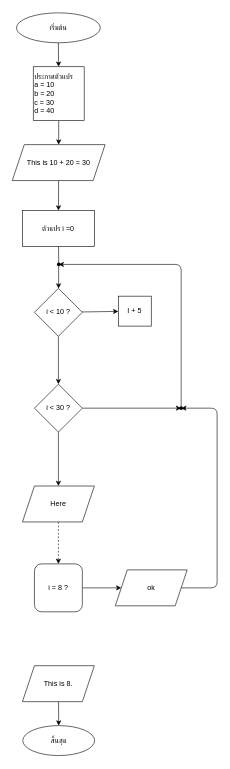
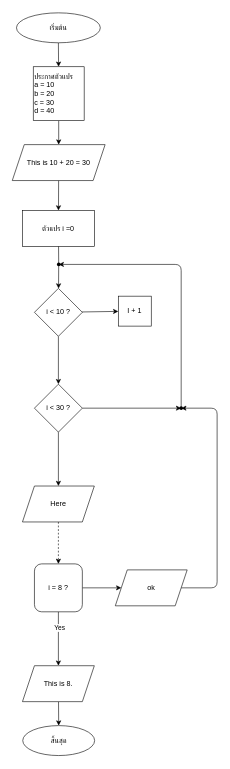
  <mxCell id="0" />
  <mxCell id="1" parent="0" />
  <mxCell id="2" value="" style="edgeStyle=none;html=1;" edge="1" parent="1" source="3" target="5"><mxGeometry relative="1" as="geometry" /></mxCell>
  <mxCell id="3" value="เริ่มต้น" style="ellipse;whiteSpace=wrap;html=1;" vertex="1" parent="1"><mxGeometry x="27" y="20" width="140" height="50" as="geometry" /></mxCell>
  <mxCell id="4" value="" style="edgeStyle=none;html=1;" edge="1" parent="1" source="5" target="7"><mxGeometry relative="1" as="geometry" /></mxCell>
  <mxCell id="5" value="ประกาศตัวแปร&lt;br&gt;a = 10&lt;br&gt;b = 20&lt;br&gt;c = 30&lt;br&gt;d = 40&lt;br&gt;" style="rounded=0;whiteSpace=wrap;html=1;align=left;" vertex="1" parent="1"><mxGeometry x="55" y="110" width="85" height="90" as="geometry" /></mxCell>
  <mxCell id="6" value="" style="edgeStyle=none;html=1;" edge="1" parent="1" source="7" target="9"><mxGeometry relative="1" as="geometry" /></mxCell>
  <mxCell id="7" value="This is 10 + 20 = 30" style="shape=parallelogram;perimeter=parallelogramPerimeter;whiteSpace=wrap;html=1;fixedSize=1;" vertex="1" parent="1"><mxGeometry x="20" y="240" width="155" height="60" as="geometry" /></mxCell>
  <mxCell id="8" value="" style="edgeStyle=none;html=1;startArrow=none;" edge="1" parent="1" source="30" target="12"><mxGeometry relative="1" as="geometry" /></mxCell>
  <mxCell id="9" value="ตัวแปร i =0" style="rounded=0;whiteSpace=wrap;html=1;" vertex="1" parent="1"><mxGeometry x="37" y="350" width="120" height="60" as="geometry" /></mxCell>
  <mxCell id="10" value="" style="edgeStyle=none;html=1;" edge="1" parent="1" source="12" target="15"><mxGeometry relative="1" as="geometry" /></mxCell>
  <mxCell id="11" value="" style="edgeStyle=none;html=1;" edge="1" parent="1" source="12" target="26"><mxGeometry relative="1" as="geometry" /></mxCell>
  <mxCell id="12" value="i &amp;lt; 10 ?" style="rhombus;whiteSpace=wrap;html=1;" vertex="1" parent="1"><mxGeometry x="57" y="480" width="80" height="80" as="geometry" /></mxCell>
  <mxCell id="13" value="" style="edgeStyle=none;html=1;" edge="1" parent="1" source="15" target="17"><mxGeometry relative="1" as="geometry" /></mxCell>
  <mxCell id="14" value="" style="edgeStyle=none;html=1;" edge="1" parent="1" source="15" target="28"><mxGeometry relative="1" as="geometry" /></mxCell>
  <mxCell id="15" value="i &amp;lt; 30 ?" style="rhombus;whiteSpace=wrap;html=1;" vertex="1" parent="1"><mxGeometry x="57" y="640" width="80" height="80" as="geometry" /></mxCell>
  <mxCell id="16" value="" style="edgeStyle=none;html=1;dashed=1;" edge="1" parent="1" source="17" target="21"><mxGeometry relative="1" as="geometry" /></mxCell>
  <mxCell id="17" value="Here" style="shape=parallelogram;perimeter=parallelogramPerimeter;whiteSpace=wrap;html=1;fixedSize=1;" vertex="1" parent="1"><mxGeometry x="37" y="810" width="120" height="60" as="geometry" /></mxCell>
+ <mxCell id="18" value="" style="edgeStyle=none;html=1;" edge="1" parent="1" source="21" target="23"><mxGeometry relative="1" as="geometry" /></mxCell>
+ <mxCell id="19" value="Yes" style="edgeLabel;html=1;align=center;verticalAlign=middle;resizable=0;points=[];" vertex="1" connectable="0" parent="18"><mxGeometry x="-0.417" y="1" relative="1" as="geometry"><mxPoint as="offset" /></mxGeometry></mxCell>
  <mxCell id="20" value="" style="edgeStyle=none;html=1;" edge="1" parent="1" source="21" target="25"><mxGeometry relative="1" as="geometry" /></mxCell>
  <mxCell id="21" value="i = 8 ?" style="whiteSpace=wrap;html=1;rounded=1;" vertex="1" parent="1"><mxGeometry x="57" y="940" width="80" height="80" as="geometry" /></mxCell>
  <mxCell id="22" value="" style="edgeStyle=none;html=1;" edge="1" parent="1" source="23" target="31"><mxGeometry relative="1" as="geometry" /></mxCell>
  <mxCell id="23" value="This is 8." style="shape=parallelogram;perimeter=parallelogramPerimeter;whiteSpace=wrap;html=1;fixedSize=1;" vertex="1" parent="1"><mxGeometry x="37" y="1110" width="120" height="60" as="geometry" /></mxCell>
  <mxCell id="24" style="edgeStyle=none;html=1;entryX=1.207;entryY=1.036;entryDx=0;entryDy=0;entryPerimeter=0;exitX=1;exitY=0.5;exitDx=0;exitDy=0;" edge="1" parent="1" source="25" target="28"><mxGeometry relative="1" as="geometry"><Array as="points"><mxPoint x="362" y="980" /><mxPoint x="362" y="680" /></Array></mxGeometry></mxCell>
  <mxCell id="25" value="ok" style="shape=parallelogram;perimeter=parallelogramPerimeter;whiteSpace=wrap;html=1;fixedSize=1;" vertex="1" parent="1"><mxGeometry x="192" y="950" width="120" height="60" as="geometry" /></mxCell>
- <mxCell id="26" value="I + 5" style="whiteSpace=wrap;html=1;" vertex="1" parent="1"><mxGeometry x="197" y="493" width="55" height="50" as="geometry" /></mxCell>
+ <mxCell id="26" value="I + 1" style="whiteSpace=wrap;html=1;" vertex="1" parent="1"><mxGeometry x="197" y="493" width="55" height="50" as="geometry" /></mxCell>
  <mxCell id="27" value="" style="edgeStyle=none;html=1;" edge="1" parent="1" source="28" target="30"><mxGeometry relative="1" as="geometry"><Array as="points"><mxPoint x="302" y="440" /></Array></mxGeometry></mxCell>
  <mxCell id="28" value="" style="shape=waypoint;sketch=0;size=6;pointerEvents=1;points=[];fillColor=default;resizable=0;rotatable=0;perimeter=centerPerimeter;snapToPoint=1;" vertex="1" parent="1"><mxGeometry x="292" y="670" width="20" height="20" as="geometry" /></mxCell>
  <mxCell id="29" value="" style="edgeStyle=none;html=1;endArrow=none;" edge="1" parent="1" source="9" target="30"><mxGeometry relative="1" as="geometry"><mxPoint x="97" y="410" as="sourcePoint" /><mxPoint x="97" y="480" as="targetPoint" /></mxGeometry></mxCell>
  <mxCell id="30" value="" style="shape=waypoint;sketch=0;size=6;pointerEvents=1;points=[];fillColor=default;resizable=0;rotatable=0;perimeter=centerPerimeter;snapToPoint=1;" vertex="1" parent="1"><mxGeometry x="87.5" y="430" width="20" height="20" as="geometry" /></mxCell>
  <mxCell id="31" value="สิ้นสุด" style="ellipse;whiteSpace=wrap;html=1;" vertex="1" parent="1"><mxGeometry x="37.5" y="1210" width="120" height="50" as="geometry" /></mxCell>
